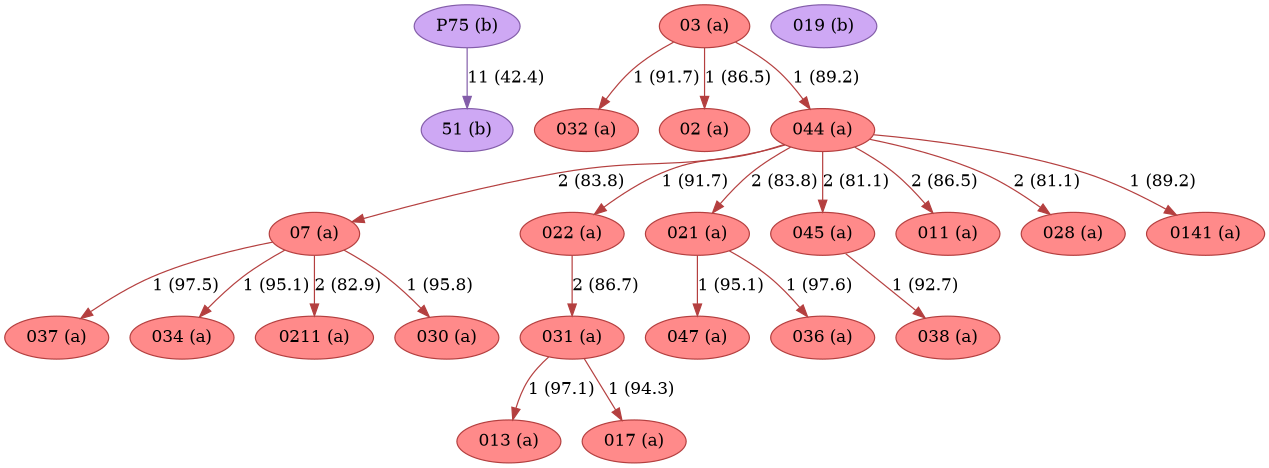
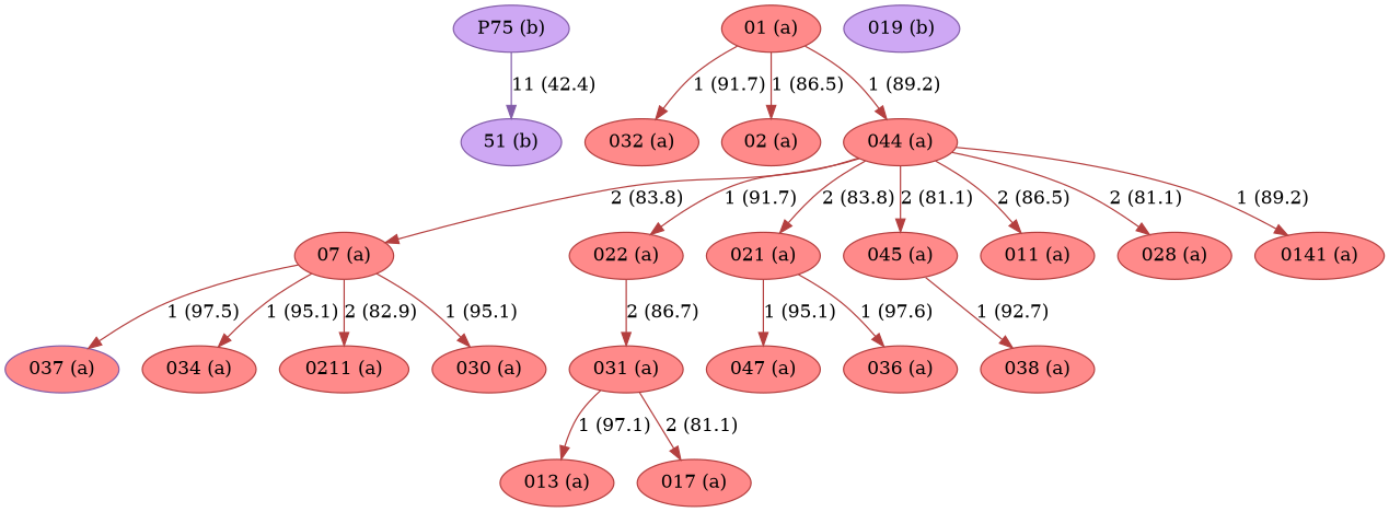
  strict digraph {
    node [color="#b43f3f" fillcolor="#FF8A8A" style=filled]
    edge [color="#b43f3f"]
    n1 [color="#835da9" fillcolor="#CEA8F4" label="51 (b)"]
    "07 (a)"
-   "037 (a)"
+   "037 (a)" [color="#835da9"]
    "034 (a)"
    "0211 (a)"
    "030 (a)"
    "022 (a)"
    "031 (a)"
    "013 (a)"
    "017 (a)"
    "021 (a)"
    "047 (a)"
    "036 (a)"
    "P75 (b)" [color="#835da9" fillcolor="#CEA8F4"]
    "019 (b)" [color="#835da9" fillcolor="#CEA8F4"]
    "045 (a)"
    "038 (a)"
-   "03 (a)"
+   "03 (a)" [label="01 (a)"]
    "032 (a)"
    "02 (a)"
    "044 (a)"
    "011 (a)"
    "028 (a)"
    "0141 (a)"
    "07 (a)" -> "037 (a)" [label="1 (97.5)"]
    "07 (a)" -> "034 (a)" [label="1 (95.1)"]
    "07 (a)" -> "0211 (a)" [label="2 (82.9)"]
-   "07 (a)" -> "030 (a)" [label="1 (95.8)"]
+   "07 (a)" -> "030 (a)" [label="1 (95.1)"]
    "022 (a)" -> "031 (a)" [label="2 (86.7)"]
    "031 (a)" -> "013 (a)" [label="1 (97.1)"]
-   "031 (a)" -> "017 (a)" [label="1 (94.3)"]
+   "031 (a)" -> "017 (a)" [label="2 (81.1)"]
    "021 (a)" -> "047 (a)" [label="1 (95.1)"]
    "021 (a)" -> "036 (a)" [label="1 (97.6)"]
    "P75 (b)" -> n1 [color="#835da9" label="11 (42.4)"]
    "045 (a)" -> "038 (a)" [label="1 (92.7)"]
    "03 (a)" -> "032 (a)" [label="1 (91.7)"]
    "03 (a)" -> "02 (a)" [label="1 (86.5)"]
    "03 (a)" -> "044 (a)" [label="1 (89.2)"]
    "044 (a)" -> "07 (a)" [label="2 (83.8)"]
    "044 (a)" -> "022 (a)" [label="1 (91.7)"]
    "044 (a)" -> "021 (a)" [label="2 (83.8)"]
    "044 (a)" -> "045 (a)" [label="2 (81.1)"]
    "044 (a)" -> "011 (a)" [label="2 (86.5)"]
    "044 (a)" -> "028 (a)" [label="2 (81.1)"]
    "044 (a)" -> "0141 (a)" [label="1 (89.2)"]
  }
